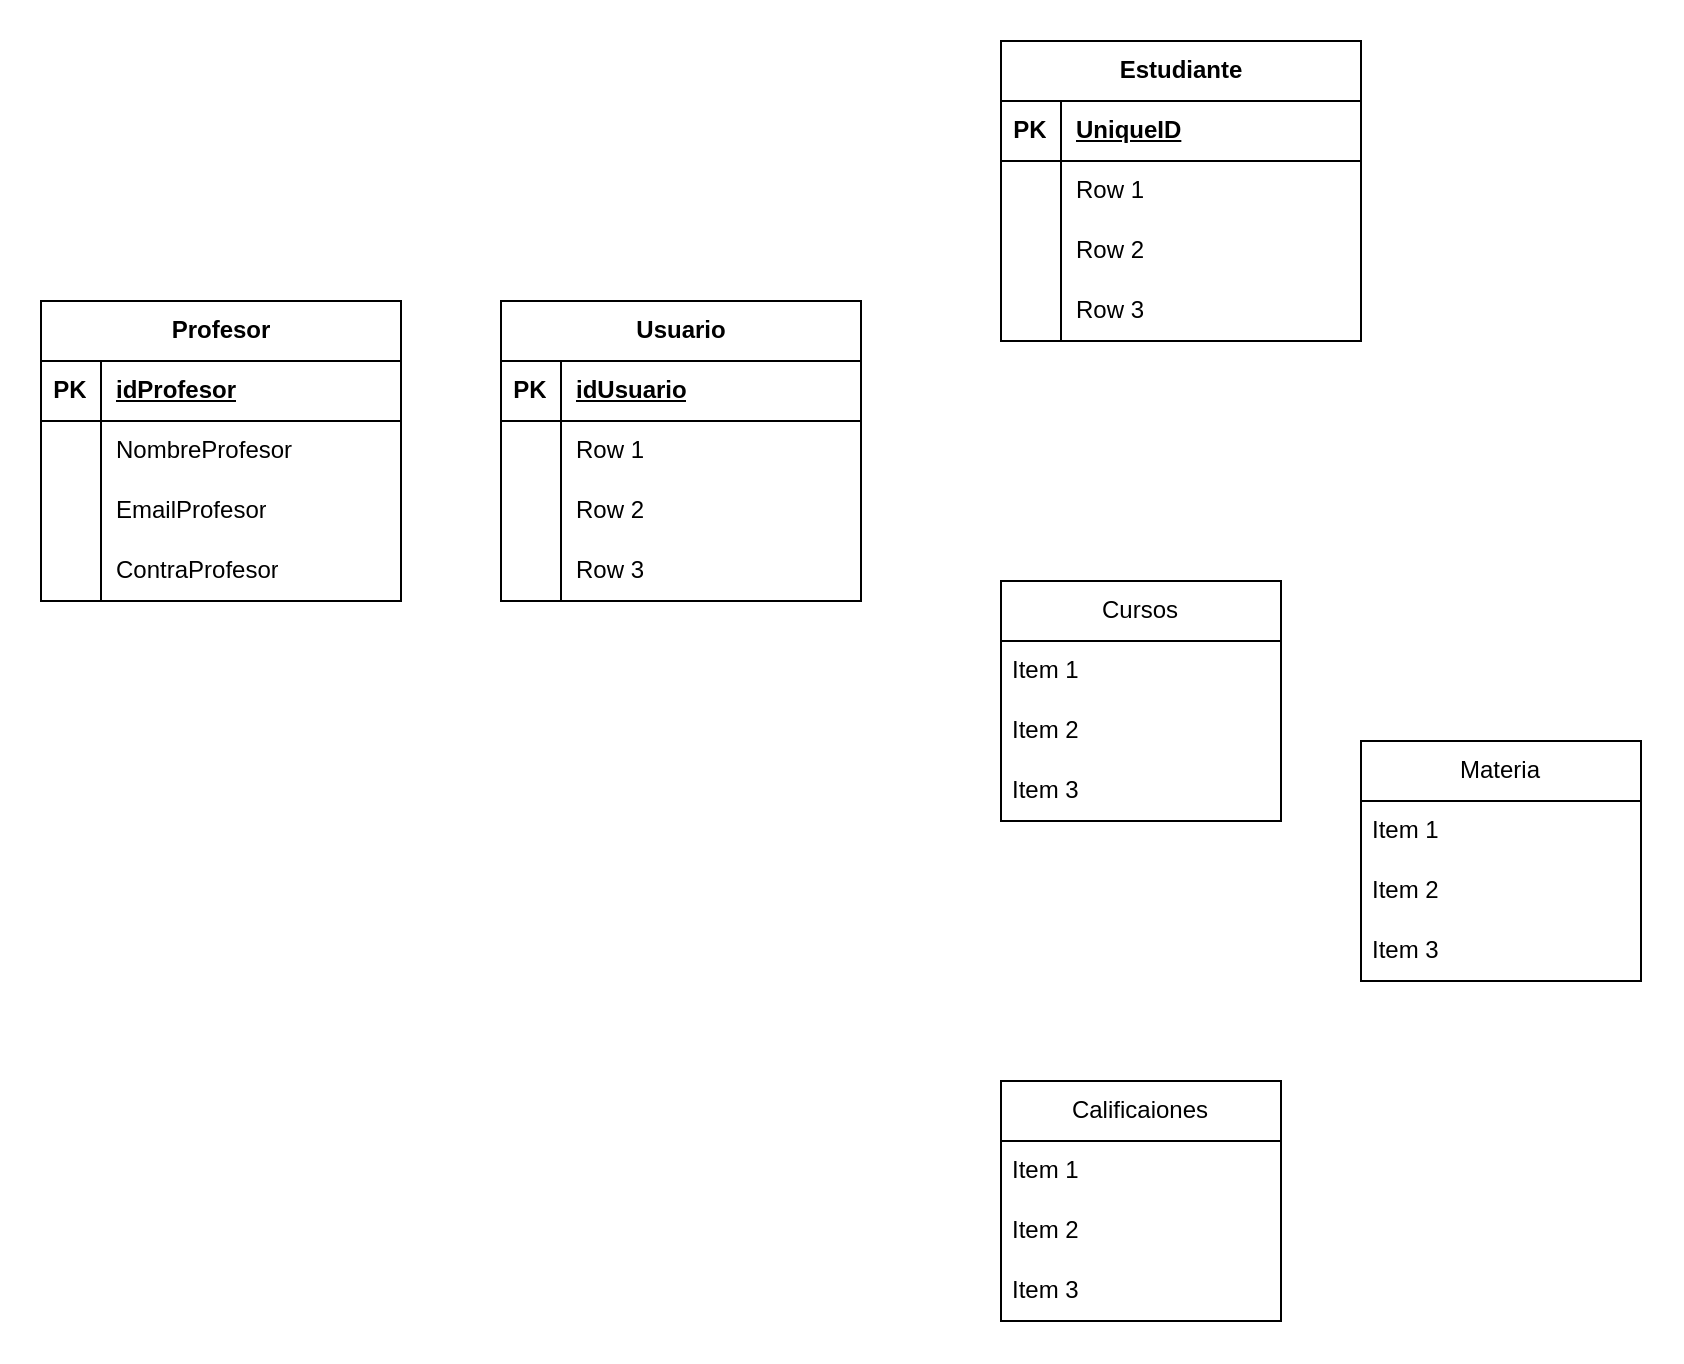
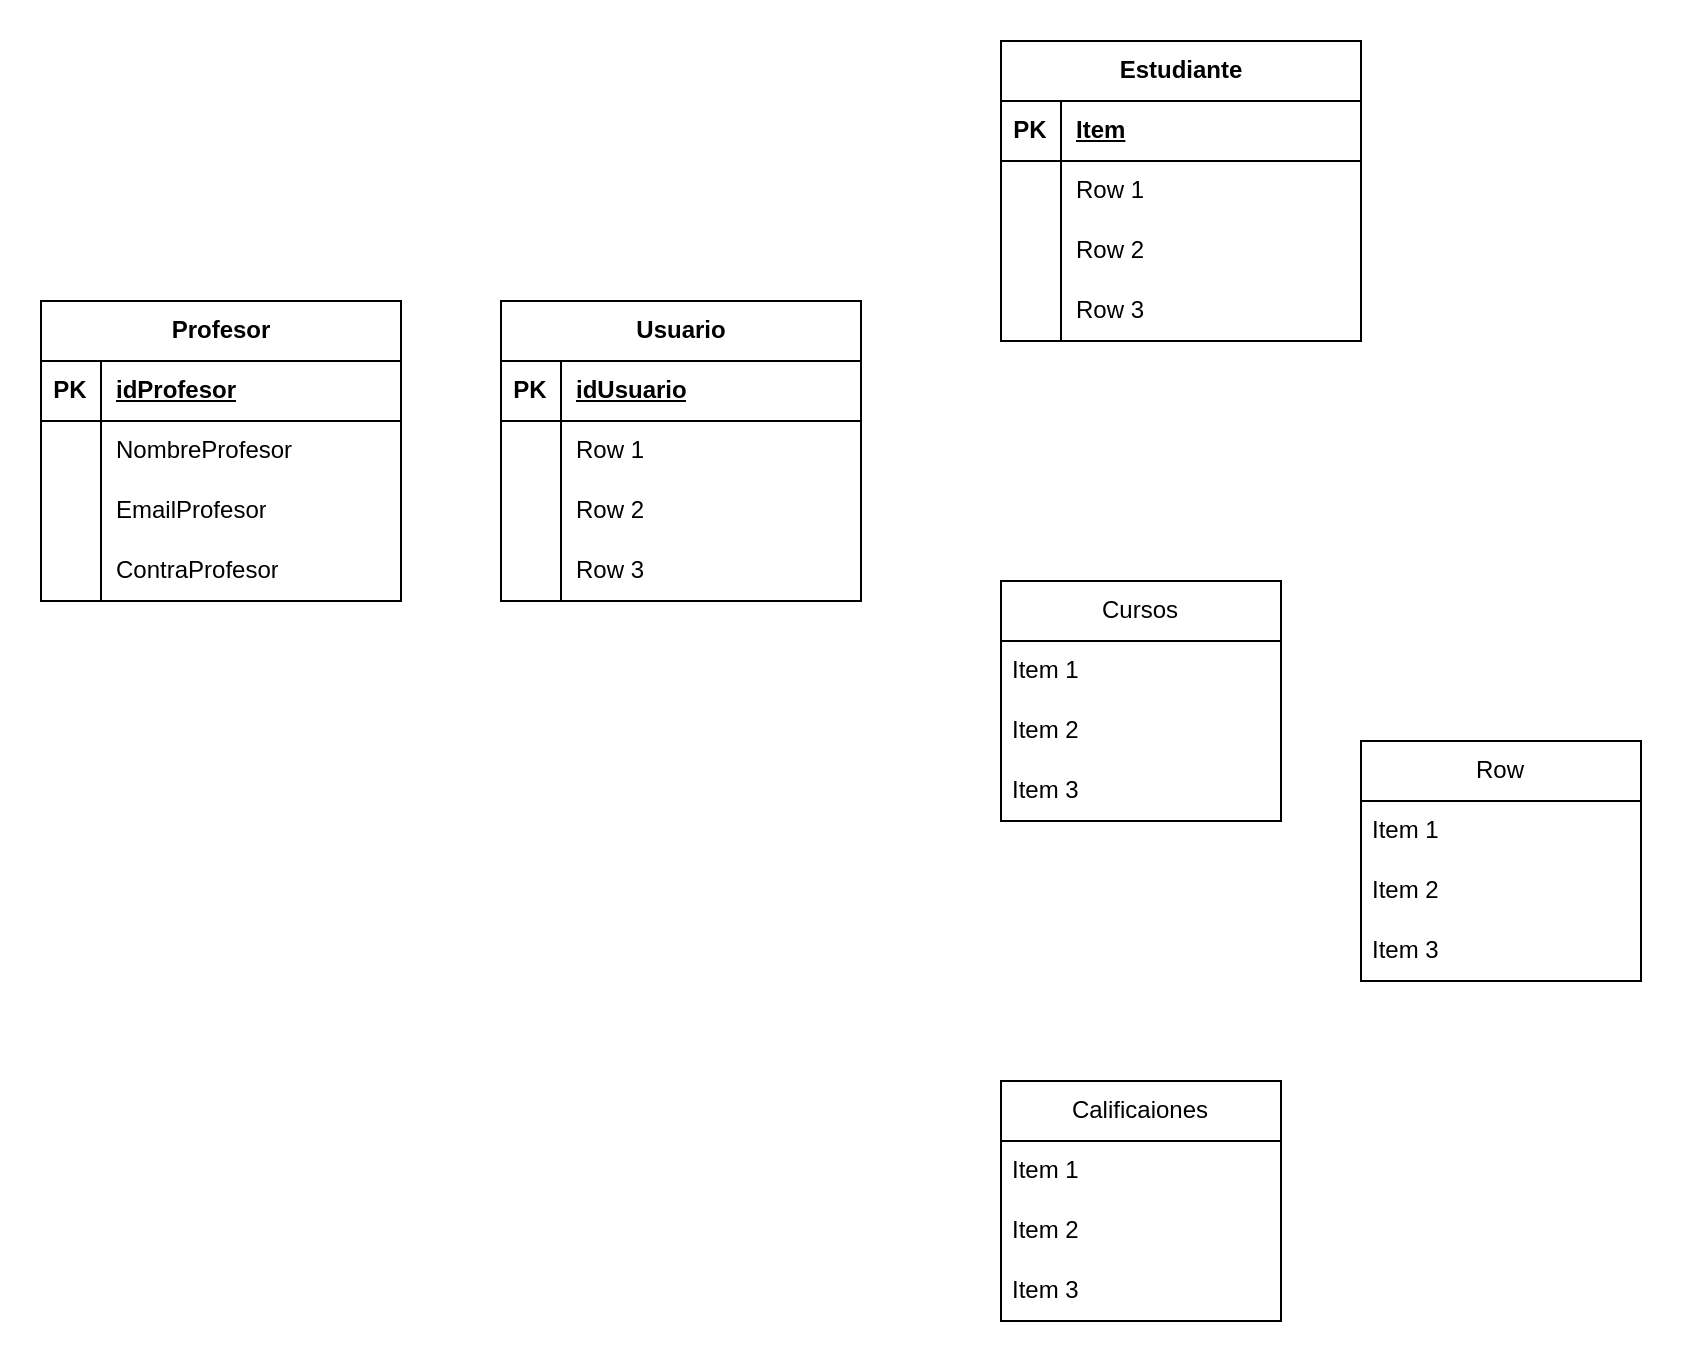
  <mxCell id="0" />
  <mxCell id="1" parent="0" />
  <mxCell id="2" value="Calificaiones" style="swimlane;fontStyle=0;childLayout=stackLayout;horizontal=1;startSize=30;horizontalStack=0;resizeParent=1;resizeParentMax=0;resizeLast=0;collapsible=1;marginBottom=0;whiteSpace=wrap;html=1;" vertex="1" parent="1"><mxGeometry x="500" y="540" width="140" height="120" as="geometry" /></mxCell>
  <mxCell id="3" value="Item 1" style="text;strokeColor=none;fillColor=none;align=left;verticalAlign=middle;spacingLeft=4;spacingRight=4;overflow=hidden;points=[[0,0.5],[1,0.5]];portConstraint=eastwest;rotatable=0;whiteSpace=wrap;html=1;" vertex="1" parent="2"><mxGeometry y="30" width="140" height="30" as="geometry" /></mxCell>
  <mxCell id="4" value="Item 2" style="text;strokeColor=none;fillColor=none;align=left;verticalAlign=middle;spacingLeft=4;spacingRight=4;overflow=hidden;points=[[0,0.5],[1,0.5]];portConstraint=eastwest;rotatable=0;whiteSpace=wrap;html=1;" vertex="1" parent="2"><mxGeometry y="60" width="140" height="30" as="geometry" /></mxCell>
  <mxCell id="5" value="Item 3" style="text;strokeColor=none;fillColor=none;align=left;verticalAlign=middle;spacingLeft=4;spacingRight=4;overflow=hidden;points=[[0,0.5],[1,0.5]];portConstraint=eastwest;rotatable=0;whiteSpace=wrap;html=1;" vertex="1" parent="2"><mxGeometry y="90" width="140" height="30" as="geometry" /></mxCell>
  <mxCell id="6" value="Cursos" style="swimlane;fontStyle=0;childLayout=stackLayout;horizontal=1;startSize=30;horizontalStack=0;resizeParent=1;resizeParentMax=0;resizeLast=0;collapsible=1;marginBottom=0;whiteSpace=wrap;html=1;" vertex="1" parent="1"><mxGeometry x="500" y="290" width="140" height="120" as="geometry" /></mxCell>
  <mxCell id="7" value="Item 1" style="text;strokeColor=none;fillColor=none;align=left;verticalAlign=middle;spacingLeft=4;spacingRight=4;overflow=hidden;points=[[0,0.5],[1,0.5]];portConstraint=eastwest;rotatable=0;whiteSpace=wrap;html=1;" vertex="1" parent="6"><mxGeometry y="30" width="140" height="30" as="geometry" /></mxCell>
  <mxCell id="8" value="Item 2" style="text;strokeColor=none;fillColor=none;align=left;verticalAlign=middle;spacingLeft=4;spacingRight=4;overflow=hidden;points=[[0,0.5],[1,0.5]];portConstraint=eastwest;rotatable=0;whiteSpace=wrap;html=1;" vertex="1" parent="6"><mxGeometry y="60" width="140" height="30" as="geometry" /></mxCell>
  <mxCell id="9" value="Item 3" style="text;strokeColor=none;fillColor=none;align=left;verticalAlign=middle;spacingLeft=4;spacingRight=4;overflow=hidden;points=[[0,0.5],[1,0.5]];portConstraint=eastwest;rotatable=0;whiteSpace=wrap;html=1;" vertex="1" parent="6"><mxGeometry y="90" width="140" height="30" as="geometry" /></mxCell>
- <mxCell id="10" value="Materia" style="swimlane;fontStyle=0;childLayout=stackLayout;horizontal=1;startSize=30;horizontalStack=0;resizeParent=1;resizeParentMax=0;resizeLast=0;collapsible=1;marginBottom=0;whiteSpace=wrap;html=1;" vertex="1" parent="1"><mxGeometry x="680" y="370" width="140" height="120" as="geometry" /></mxCell>
+ <mxCell id="10" value="Row" style="swimlane;fontStyle=0;childLayout=stackLayout;horizontal=1;startSize=30;horizontalStack=0;resizeParent=1;resizeParentMax=0;resizeLast=0;collapsible=1;marginBottom=0;whiteSpace=wrap;html=1;" vertex="1" parent="1"><mxGeometry x="680" y="370" width="140" height="120" as="geometry" /></mxCell>
  <mxCell id="11" value="Item 1" style="text;strokeColor=none;fillColor=none;align=left;verticalAlign=middle;spacingLeft=4;spacingRight=4;overflow=hidden;points=[[0,0.5],[1,0.5]];portConstraint=eastwest;rotatable=0;whiteSpace=wrap;html=1;" vertex="1" parent="10"><mxGeometry y="30" width="140" height="30" as="geometry" /></mxCell>
  <mxCell id="12" value="Item 2" style="text;strokeColor=none;fillColor=none;align=left;verticalAlign=middle;spacingLeft=4;spacingRight=4;overflow=hidden;points=[[0,0.5],[1,0.5]];portConstraint=eastwest;rotatable=0;whiteSpace=wrap;html=1;" vertex="1" parent="10"><mxGeometry y="60" width="140" height="30" as="geometry" /></mxCell>
  <mxCell id="13" value="Item 3" style="text;strokeColor=none;fillColor=none;align=left;verticalAlign=middle;spacingLeft=4;spacingRight=4;overflow=hidden;points=[[0,0.5],[1,0.5]];portConstraint=eastwest;rotatable=0;whiteSpace=wrap;html=1;" vertex="1" parent="10"><mxGeometry y="90" width="140" height="30" as="geometry" /></mxCell>
  <mxCell id="14" value="Profesor" style="shape=table;startSize=30;container=1;collapsible=1;childLayout=tableLayout;fixedRows=1;rowLines=0;fontStyle=1;align=center;resizeLast=1;html=1;" vertex="1" parent="1"><mxGeometry x="20" y="150" width="180" height="150" as="geometry" /></mxCell>
  <mxCell id="15" value="" style="shape=tableRow;horizontal=0;startSize=0;swimlaneHead=0;swimlaneBody=0;fillColor=none;collapsible=0;dropTarget=0;points=[[0,0.5],[1,0.5]];portConstraint=eastwest;top=0;left=0;right=0;bottom=1;" vertex="1" parent="14"><mxGeometry y="30" width="180" height="30" as="geometry" /></mxCell>
  <mxCell id="16" value="PK" style="shape=partialRectangle;connectable=0;fillColor=none;top=0;left=0;bottom=0;right=0;fontStyle=1;overflow=hidden;whiteSpace=wrap;html=1;" vertex="1" parent="15"><mxGeometry width="30" height="30" as="geometry"><mxRectangle width="30" height="30" as="alternateBounds" /></mxGeometry></mxCell>
  <mxCell id="17" value="idProfesor" style="shape=partialRectangle;connectable=0;fillColor=none;top=0;left=0;bottom=0;right=0;align=left;spacingLeft=6;fontStyle=5;overflow=hidden;whiteSpace=wrap;html=1;" vertex="1" parent="15"><mxGeometry x="30" width="150" height="30" as="geometry"><mxRectangle width="150" height="30" as="alternateBounds" /></mxGeometry></mxCell>
  <mxCell id="18" value="" style="shape=tableRow;horizontal=0;startSize=0;swimlaneHead=0;swimlaneBody=0;fillColor=none;collapsible=0;dropTarget=0;points=[[0,0.5],[1,0.5]];portConstraint=eastwest;top=0;left=0;right=0;bottom=0;" vertex="1" parent="14"><mxGeometry y="60" width="180" height="30" as="geometry" /></mxCell>
  <mxCell id="19" value="" style="shape=partialRectangle;connectable=0;fillColor=none;top=0;left=0;bottom=0;right=0;editable=1;overflow=hidden;whiteSpace=wrap;html=1;" vertex="1" parent="18"><mxGeometry width="30" height="30" as="geometry"><mxRectangle width="30" height="30" as="alternateBounds" /></mxGeometry></mxCell>
  <mxCell id="20" value="NombreProfesor" style="shape=partialRectangle;connectable=0;fillColor=none;top=0;left=0;bottom=0;right=0;align=left;spacingLeft=6;overflow=hidden;whiteSpace=wrap;html=1;" vertex="1" parent="18"><mxGeometry x="30" width="150" height="30" as="geometry"><mxRectangle width="150" height="30" as="alternateBounds" /></mxGeometry></mxCell>
  <mxCell id="21" value="" style="shape=tableRow;horizontal=0;startSize=0;swimlaneHead=0;swimlaneBody=0;fillColor=none;collapsible=0;dropTarget=0;points=[[0,0.5],[1,0.5]];portConstraint=eastwest;top=0;left=0;right=0;bottom=0;" vertex="1" parent="14"><mxGeometry y="90" width="180" height="30" as="geometry" /></mxCell>
  <mxCell id="22" value="" style="shape=partialRectangle;connectable=0;fillColor=none;top=0;left=0;bottom=0;right=0;editable=1;overflow=hidden;whiteSpace=wrap;html=1;" vertex="1" parent="21"><mxGeometry width="30" height="30" as="geometry"><mxRectangle width="30" height="30" as="alternateBounds" /></mxGeometry></mxCell>
  <mxCell id="23" value="EmailProfesor" style="shape=partialRectangle;connectable=0;fillColor=none;top=0;left=0;bottom=0;right=0;align=left;spacingLeft=6;overflow=hidden;whiteSpace=wrap;html=1;" vertex="1" parent="21"><mxGeometry x="30" width="150" height="30" as="geometry"><mxRectangle width="150" height="30" as="alternateBounds" /></mxGeometry></mxCell>
  <mxCell id="24" value="" style="shape=tableRow;horizontal=0;startSize=0;swimlaneHead=0;swimlaneBody=0;fillColor=none;collapsible=0;dropTarget=0;points=[[0,0.5],[1,0.5]];portConstraint=eastwest;top=0;left=0;right=0;bottom=0;" vertex="1" parent="14"><mxGeometry y="120" width="180" height="30" as="geometry" /></mxCell>
  <mxCell id="25" value="" style="shape=partialRectangle;connectable=0;fillColor=none;top=0;left=0;bottom=0;right=0;editable=1;overflow=hidden;whiteSpace=wrap;html=1;" vertex="1" parent="24"><mxGeometry width="30" height="30" as="geometry"><mxRectangle width="30" height="30" as="alternateBounds" /></mxGeometry></mxCell>
  <mxCell id="26" value="ContraProfesor" style="shape=partialRectangle;connectable=0;fillColor=none;top=0;left=0;bottom=0;right=0;align=left;spacingLeft=6;overflow=hidden;whiteSpace=wrap;html=1;" vertex="1" parent="24"><mxGeometry x="30" width="150" height="30" as="geometry"><mxRectangle width="150" height="30" as="alternateBounds" /></mxGeometry></mxCell>
  <mxCell id="27" value="Usuario" style="shape=table;startSize=30;container=1;collapsible=1;childLayout=tableLayout;fixedRows=1;rowLines=0;fontStyle=1;align=center;resizeLast=1;html=1;" vertex="1" parent="1"><mxGeometry x="250" y="150" width="180" height="150" as="geometry" /></mxCell>
  <mxCell id="28" value="" style="shape=tableRow;horizontal=0;startSize=0;swimlaneHead=0;swimlaneBody=0;fillColor=none;collapsible=0;dropTarget=0;points=[[0,0.5],[1,0.5]];portConstraint=eastwest;top=0;left=0;right=0;bottom=1;" vertex="1" parent="27"><mxGeometry y="30" width="180" height="30" as="geometry" /></mxCell>
  <mxCell id="29" value="PK" style="shape=partialRectangle;connectable=0;fillColor=none;top=0;left=0;bottom=0;right=0;fontStyle=1;overflow=hidden;whiteSpace=wrap;html=1;" vertex="1" parent="28"><mxGeometry width="30" height="30" as="geometry"><mxRectangle width="30" height="30" as="alternateBounds" /></mxGeometry></mxCell>
  <mxCell id="30" value="idUsuario" style="shape=partialRectangle;connectable=0;fillColor=none;top=0;left=0;bottom=0;right=0;align=left;spacingLeft=6;fontStyle=5;overflow=hidden;whiteSpace=wrap;html=1;" vertex="1" parent="28"><mxGeometry x="30" width="150" height="30" as="geometry"><mxRectangle width="150" height="30" as="alternateBounds" /></mxGeometry></mxCell>
  <mxCell id="31" value="" style="shape=tableRow;horizontal=0;startSize=0;swimlaneHead=0;swimlaneBody=0;fillColor=none;collapsible=0;dropTarget=0;points=[[0,0.5],[1,0.5]];portConstraint=eastwest;top=0;left=0;right=0;bottom=0;" vertex="1" parent="27"><mxGeometry y="60" width="180" height="30" as="geometry" /></mxCell>
  <mxCell id="32" value="" style="shape=partialRectangle;connectable=0;fillColor=none;top=0;left=0;bottom=0;right=0;editable=1;overflow=hidden;whiteSpace=wrap;html=1;" vertex="1" parent="31"><mxGeometry width="30" height="30" as="geometry"><mxRectangle width="30" height="30" as="alternateBounds" /></mxGeometry></mxCell>
  <mxCell id="33" value="Row 1" style="shape=partialRectangle;connectable=0;fillColor=none;top=0;left=0;bottom=0;right=0;align=left;spacingLeft=6;overflow=hidden;whiteSpace=wrap;html=1;" vertex="1" parent="31"><mxGeometry x="30" width="150" height="30" as="geometry"><mxRectangle width="150" height="30" as="alternateBounds" /></mxGeometry></mxCell>
  <mxCell id="34" value="" style="shape=tableRow;horizontal=0;startSize=0;swimlaneHead=0;swimlaneBody=0;fillColor=none;collapsible=0;dropTarget=0;points=[[0,0.5],[1,0.5]];portConstraint=eastwest;top=0;left=0;right=0;bottom=0;" vertex="1" parent="27"><mxGeometry y="90" width="180" height="30" as="geometry" /></mxCell>
  <mxCell id="35" value="" style="shape=partialRectangle;connectable=0;fillColor=none;top=0;left=0;bottom=0;right=0;editable=1;overflow=hidden;whiteSpace=wrap;html=1;" vertex="1" parent="34"><mxGeometry width="30" height="30" as="geometry"><mxRectangle width="30" height="30" as="alternateBounds" /></mxGeometry></mxCell>
  <mxCell id="36" value="Row 2" style="shape=partialRectangle;connectable=0;fillColor=none;top=0;left=0;bottom=0;right=0;align=left;spacingLeft=6;overflow=hidden;whiteSpace=wrap;html=1;" vertex="1" parent="34"><mxGeometry x="30" width="150" height="30" as="geometry"><mxRectangle width="150" height="30" as="alternateBounds" /></mxGeometry></mxCell>
  <mxCell id="37" value="" style="shape=tableRow;horizontal=0;startSize=0;swimlaneHead=0;swimlaneBody=0;fillColor=none;collapsible=0;dropTarget=0;points=[[0,0.5],[1,0.5]];portConstraint=eastwest;top=0;left=0;right=0;bottom=0;" vertex="1" parent="27"><mxGeometry y="120" width="180" height="30" as="geometry" /></mxCell>
  <mxCell id="38" value="" style="shape=partialRectangle;connectable=0;fillColor=none;top=0;left=0;bottom=0;right=0;editable=1;overflow=hidden;whiteSpace=wrap;html=1;" vertex="1" parent="37"><mxGeometry width="30" height="30" as="geometry"><mxRectangle width="30" height="30" as="alternateBounds" /></mxGeometry></mxCell>
  <mxCell id="39" value="Row 3" style="shape=partialRectangle;connectable=0;fillColor=none;top=0;left=0;bottom=0;right=0;align=left;spacingLeft=6;overflow=hidden;whiteSpace=wrap;html=1;" vertex="1" parent="37"><mxGeometry x="30" width="150" height="30" as="geometry"><mxRectangle width="150" height="30" as="alternateBounds" /></mxGeometry></mxCell>
  <mxCell id="40" value="Estudiante" style="shape=table;startSize=30;container=1;collapsible=1;childLayout=tableLayout;fixedRows=1;rowLines=0;fontStyle=1;align=center;resizeLast=1;html=1;" vertex="1" parent="1"><mxGeometry x="500" y="20" width="180" height="150" as="geometry" /></mxCell>
  <mxCell id="41" value="" style="shape=tableRow;horizontal=0;startSize=0;swimlaneHead=0;swimlaneBody=0;fillColor=none;collapsible=0;dropTarget=0;points=[[0,0.5],[1,0.5]];portConstraint=eastwest;top=0;left=0;right=0;bottom=1;" vertex="1" parent="40"><mxGeometry y="30" width="180" height="30" as="geometry" /></mxCell>
  <mxCell id="42" value="PK" style="shape=partialRectangle;connectable=0;fillColor=none;top=0;left=0;bottom=0;right=0;fontStyle=1;overflow=hidden;whiteSpace=wrap;html=1;" vertex="1" parent="41"><mxGeometry width="30" height="30" as="geometry"><mxRectangle width="30" height="30" as="alternateBounds" /></mxGeometry></mxCell>
- <mxCell id="43" value="UniqueID" style="shape=partialRectangle;connectable=0;fillColor=none;top=0;left=0;bottom=0;right=0;align=left;spacingLeft=6;fontStyle=5;overflow=hidden;whiteSpace=wrap;html=1;" vertex="1" parent="41"><mxGeometry x="30" width="150" height="30" as="geometry"><mxRectangle width="150" height="30" as="alternateBounds" /></mxGeometry></mxCell>
+ <mxCell id="43" value="Item" style="shape=partialRectangle;connectable=0;fillColor=none;top=0;left=0;bottom=0;right=0;align=left;spacingLeft=6;fontStyle=5;overflow=hidden;whiteSpace=wrap;html=1;" vertex="1" parent="41"><mxGeometry x="30" width="150" height="30" as="geometry"><mxRectangle width="150" height="30" as="alternateBounds" /></mxGeometry></mxCell>
  <mxCell id="44" value="" style="shape=tableRow;horizontal=0;startSize=0;swimlaneHead=0;swimlaneBody=0;fillColor=none;collapsible=0;dropTarget=0;points=[[0,0.5],[1,0.5]];portConstraint=eastwest;top=0;left=0;right=0;bottom=0;" vertex="1" parent="40"><mxGeometry y="60" width="180" height="30" as="geometry" /></mxCell>
  <mxCell id="45" value="" style="shape=partialRectangle;connectable=0;fillColor=none;top=0;left=0;bottom=0;right=0;editable=1;overflow=hidden;whiteSpace=wrap;html=1;" vertex="1" parent="44"><mxGeometry width="30" height="30" as="geometry"><mxRectangle width="30" height="30" as="alternateBounds" /></mxGeometry></mxCell>
  <mxCell id="46" value="Row 1" style="shape=partialRectangle;connectable=0;fillColor=none;top=0;left=0;bottom=0;right=0;align=left;spacingLeft=6;overflow=hidden;whiteSpace=wrap;html=1;" vertex="1" parent="44"><mxGeometry x="30" width="150" height="30" as="geometry"><mxRectangle width="150" height="30" as="alternateBounds" /></mxGeometry></mxCell>
  <mxCell id="47" value="" style="shape=tableRow;horizontal=0;startSize=0;swimlaneHead=0;swimlaneBody=0;fillColor=none;collapsible=0;dropTarget=0;points=[[0,0.5],[1,0.5]];portConstraint=eastwest;top=0;left=0;right=0;bottom=0;" vertex="1" parent="40"><mxGeometry y="90" width="180" height="30" as="geometry" /></mxCell>
  <mxCell id="48" value="" style="shape=partialRectangle;connectable=0;fillColor=none;top=0;left=0;bottom=0;right=0;editable=1;overflow=hidden;whiteSpace=wrap;html=1;" vertex="1" parent="47"><mxGeometry width="30" height="30" as="geometry"><mxRectangle width="30" height="30" as="alternateBounds" /></mxGeometry></mxCell>
  <mxCell id="49" value="Row 2" style="shape=partialRectangle;connectable=0;fillColor=none;top=0;left=0;bottom=0;right=0;align=left;spacingLeft=6;overflow=hidden;whiteSpace=wrap;html=1;" vertex="1" parent="47"><mxGeometry x="30" width="150" height="30" as="geometry"><mxRectangle width="150" height="30" as="alternateBounds" /></mxGeometry></mxCell>
  <mxCell id="50" value="" style="shape=tableRow;horizontal=0;startSize=0;swimlaneHead=0;swimlaneBody=0;fillColor=none;collapsible=0;dropTarget=0;points=[[0,0.5],[1,0.5]];portConstraint=eastwest;top=0;left=0;right=0;bottom=0;" vertex="1" parent="40"><mxGeometry y="120" width="180" height="30" as="geometry" /></mxCell>
  <mxCell id="51" value="" style="shape=partialRectangle;connectable=0;fillColor=none;top=0;left=0;bottom=0;right=0;editable=1;overflow=hidden;whiteSpace=wrap;html=1;" vertex="1" parent="50"><mxGeometry width="30" height="30" as="geometry"><mxRectangle width="30" height="30" as="alternateBounds" /></mxGeometry></mxCell>
  <mxCell id="52" value="Row 3" style="shape=partialRectangle;connectable=0;fillColor=none;top=0;left=0;bottom=0;right=0;align=left;spacingLeft=6;overflow=hidden;whiteSpace=wrap;html=1;" vertex="1" parent="50"><mxGeometry x="30" width="150" height="30" as="geometry"><mxRectangle width="150" height="30" as="alternateBounds" /></mxGeometry></mxCell>
